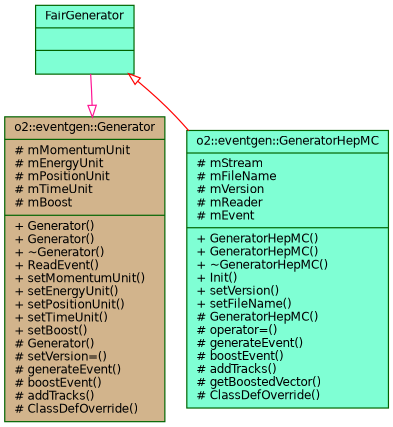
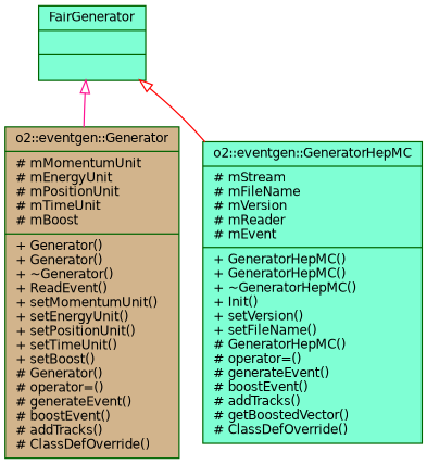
  digraph {
    node [color=darkgreen fillcolor=aquamarine fontname=Helvetica fontsize=10 shape=record style=filled]
    edge [arrowtail=onormal dir=back fontname=Helvetica fontsize=10 labelfontname=Helvetica labelfontsize=10 style=solid]
    n1 [fontcolor=black height=0.2 label="{o2::eventgen::GeneratorHepMC\n|# mStream\l# mFileName\l# mVersion\l# mReader\l# mEvent\l|+ GeneratorHepMC()\l+ GeneratorHepMC()\l+ ~GeneratorHepMC()\l+ Init()\l+ setVersion()\l+ setFileName()\l# GeneratorHepMC()\l# operator=()\l# generateEvent()\l# boostEvent()\l# addTracks()\l# getBoostedVector()\l# ClassDefOverride()\l}" width=0.4]
-   n2 [fillcolor=tan height=0.2 label="{o2::eventgen::Generator\n|# mMomentumUnit\l# mEnergyUnit\l# mPositionUnit\l# mTimeUnit\l# mBoost\l|+ Generator()\l+ Generator()\l+ ~Generator()\l+ ReadEvent()\l+ setMomentumUnit()\l+ setEnergyUnit()\l+ setPositionUnit()\l+ setTimeUnit()\l+ setBoost()\l# Generator()\l# setVersion=()\l# generateEvent()\l# boostEvent()\l# addTracks()\l# ClassDefOverride()\l}" width=0.4]
+   n2 [fillcolor=tan height=0.2 label="{o2::eventgen::Generator\n|# mMomentumUnit\l# mEnergyUnit\l# mPositionUnit\l# mTimeUnit\l# mBoost\l|+ Generator()\l+ Generator()\l+ ~Generator()\l+ ReadEvent()\l+ setMomentumUnit()\l+ setEnergyUnit()\l+ setPositionUnit()\l+ setTimeUnit()\l+ setBoost()\l# Generator()\l# operator=()\l# generateEvent()\l# boostEvent()\l# addTracks()\l# ClassDefOverride()\l}" width=0.4]
    n3 [height=0.2 label="{FairGenerator\n||}" width=0.4]
    n3 -> n1 [color=red]
-   n2 -> n3 [color=deeppink]
+   n3 -> n2 [color=deeppink]
  }
